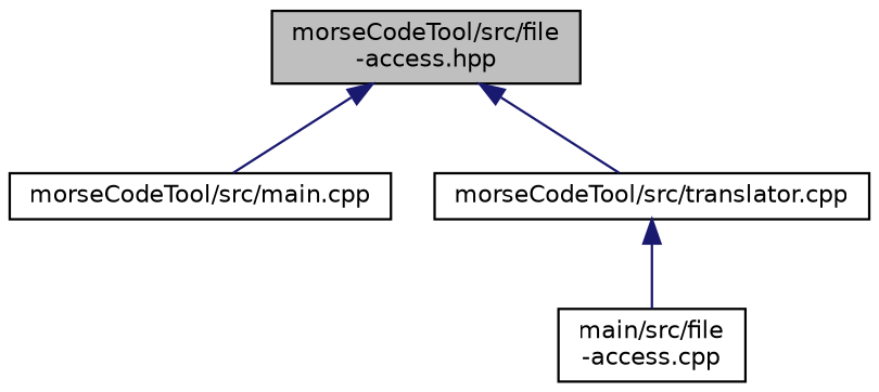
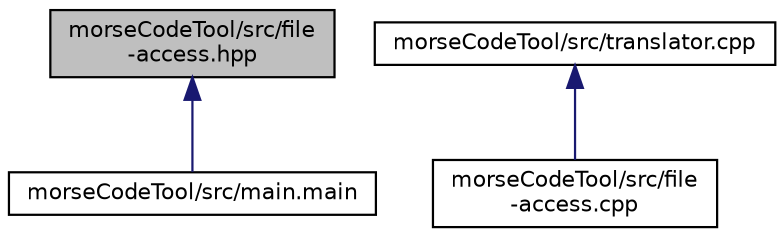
  digraph {
    node [color=black fillcolor=white fontname=Helvetica fontsize=10 shape=record style=filled]
    edge [color=midnightblue dir=back fontname=Helvetica fontsize=10 labelfontname=Helvetica labelfontsize=10 style=solid]
    n1 [fillcolor=grey75 fontcolor=black height=0.2 label="morseCodeTool/src/file\l-access.hpp" width=0.4]
-   n2 [height=0.2 label="morseCodeTool/src/main.cpp" width=0.4]
+   n2 [height=0.2 label="morseCodeTool/src/main.main" width=0.4]
    n3 [height=0.2 label="morseCodeTool/src/translator.cpp" width=0.4]
-   n4 [height=0.2 label="main/src/file\l-access.cpp" width=0.4]
+   n4 [height=0.2 label="morseCodeTool/src/file\l-access.cpp" width=0.4]
    n1 -> n2
-   n1 -> n3
    n3 -> n4
  }
